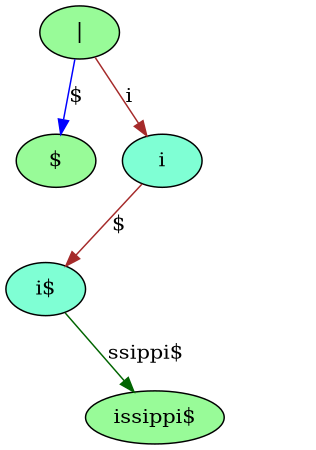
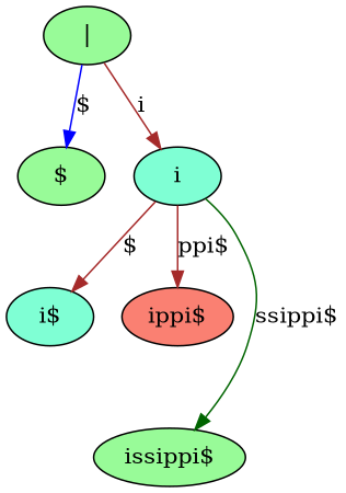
  digraph {
    node [fillcolor=palegreen style=filled]
    edge [color=brown]
    n1 [label="$"]
    "|"
    n3 [fillcolor=aquamarine label=i]
    n4 [fillcolor=aquamarine label="i$"]
+   n5 [fillcolor=salmon label="ippi$"]
    n6 [label="issippi$"]
    "|" -> n1 [color=blue label="$"]
    "|" -> n3 [label=i]
    n3 -> n4 [label="$"]
-   n4 -> n6 [color=darkgreen label="ssippi$"]
+   n3 -> n5 [label="ppi$"]
+   n3 -> n6 [color=darkgreen label="ssippi$"]
  }
